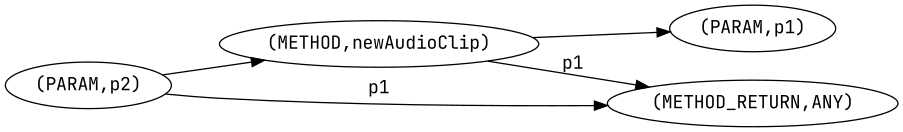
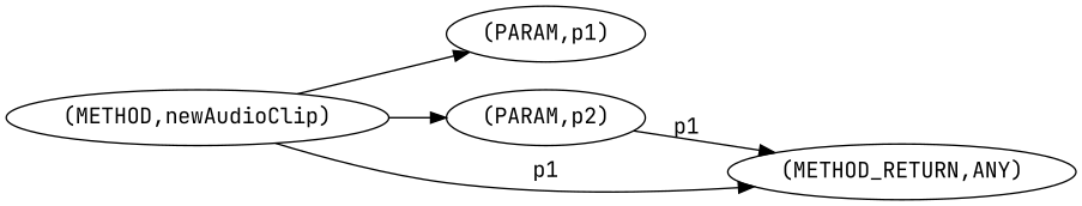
  digraph {
    fontname="JetBrains Mono"
    rankdir=LR
    node [fontname="JetBrains Mono"]
    edge [fontname="JetBrains Mono"]
    n1 [label=<(METHOD,newAudioClip)>]
    n2 [label=<(PARAM,p1)>]
    n3 [label=<(PARAM,p2)>]
    n4 [label=<(METHOD_RETURN,ANY)>]
    n1 -> n2
-   n3 -> n1
+   n1 -> n3
    n1 -> n4 [label=p1]
    n3 -> n4 [label=p1]
  }
